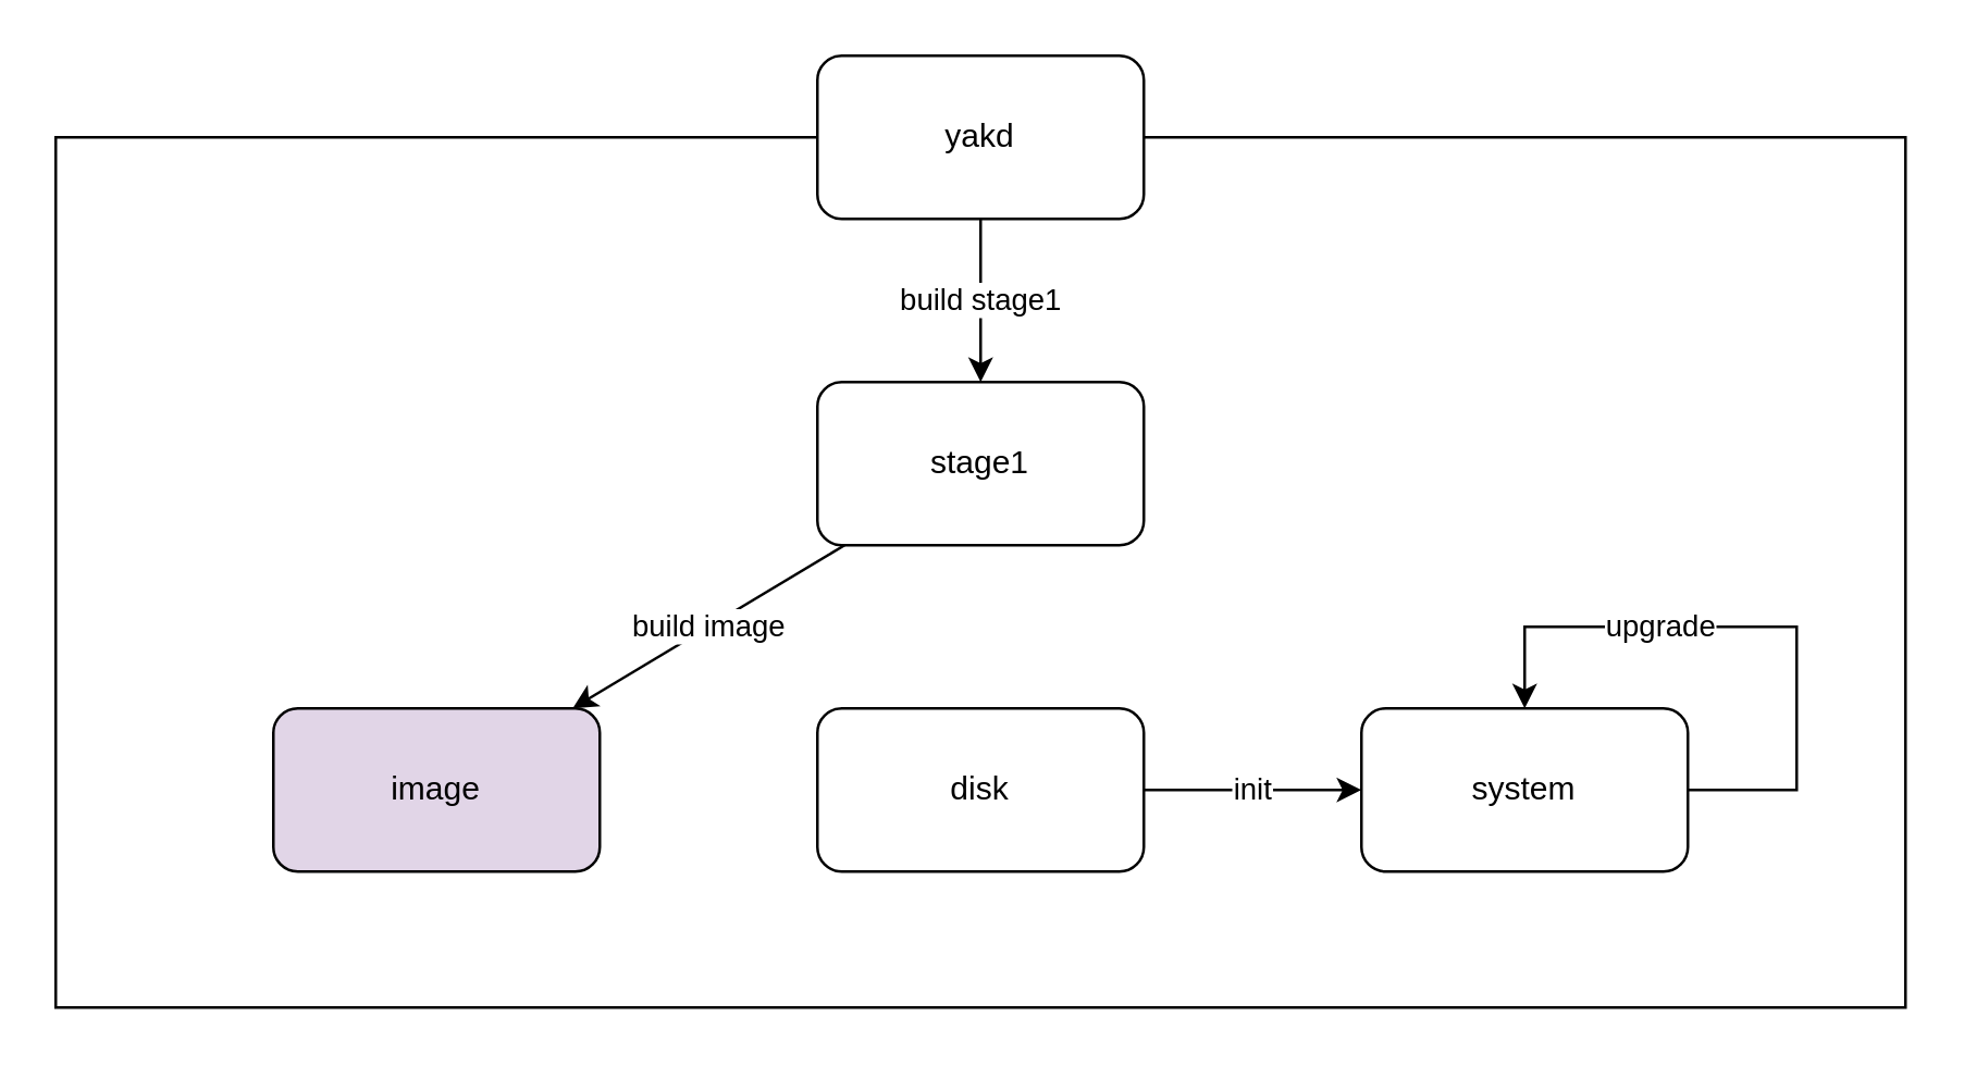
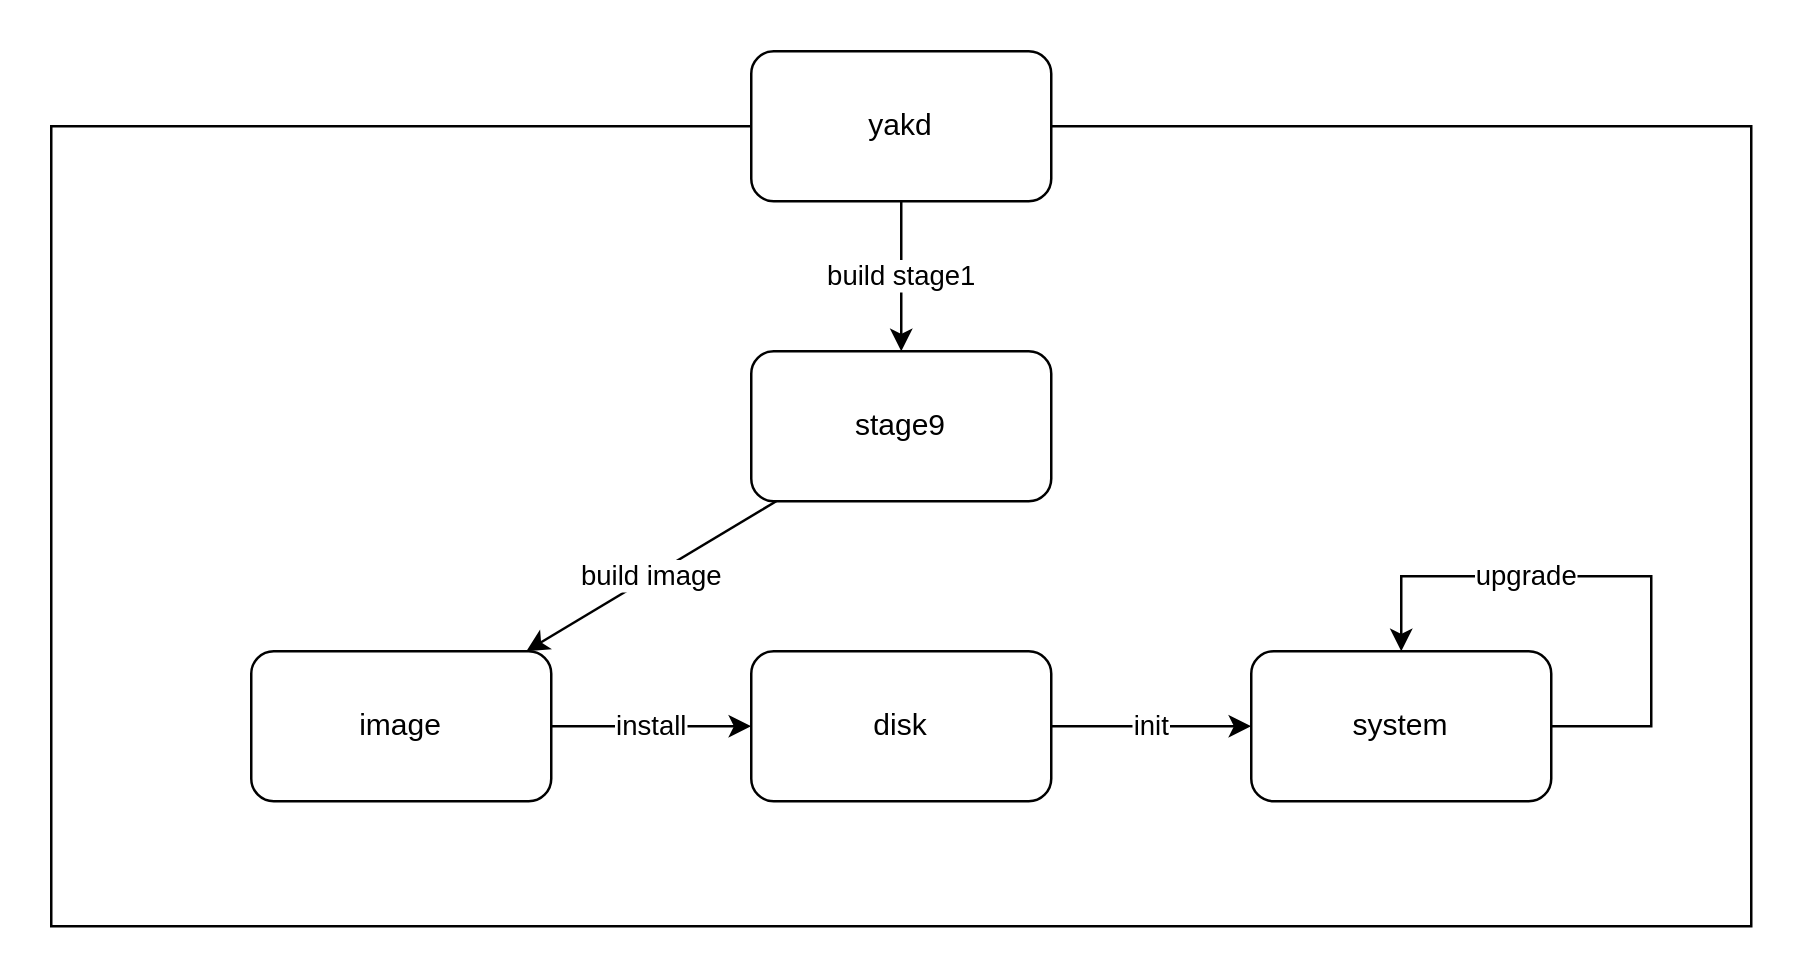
  <mxCell id="0" />
  <mxCell id="1" parent="0" />
  <mxCell id="2" value="" style="rounded=0;whiteSpace=wrap;html=1;" vertex="1" parent="1"><mxGeometry x="20" y="50" width="680" height="320" as="geometry" /></mxCell>
  <mxCell id="3" value="build image" style="rounded=0;orthogonalLoop=1;jettySize=auto;html=1;" parent="1" source="4" target="6" edge="1"><mxGeometry relative="1" as="geometry" /></mxCell>
- <mxCell id="4" value="stage1" style="rounded=1;whiteSpace=wrap;html=1;" parent="1" vertex="1"><mxGeometry x="300" y="140" width="120" height="60" as="geometry" /></mxCell>
- <mxCell id="6" value="image" style="rounded=1;whiteSpace=wrap;html=1;fillColor=#e1d5e7;" parent="1" vertex="1"><mxGeometry x="100" y="260" width="120" height="60" as="geometry" /></mxCell>
+ <mxCell id="4" value="stage9" style="rounded=1;whiteSpace=wrap;html=1;" parent="1" vertex="1"><mxGeometry x="300" y="140" width="120" height="60" as="geometry" /></mxCell>
+ <mxCell id="5" value="install" style="edgeStyle=orthogonalEdgeStyle;rounded=0;orthogonalLoop=1;jettySize=auto;html=1;" parent="1" source="6" target="8" edge="1"><mxGeometry relative="1" as="geometry" /></mxCell>
+ <mxCell id="6" value="image" style="rounded=1;whiteSpace=wrap;html=1;" parent="1" vertex="1"><mxGeometry x="100" y="260" width="120" height="60" as="geometry" /></mxCell>
  <mxCell id="7" value="init" style="edgeStyle=orthogonalEdgeStyle;rounded=0;orthogonalLoop=1;jettySize=auto;html=1;" parent="1" source="8" target="9" edge="1"><mxGeometry relative="1" as="geometry" /></mxCell>
  <mxCell id="8" value="disk" style="rounded=1;whiteSpace=wrap;html=1;" parent="1" vertex="1"><mxGeometry x="300" y="260" width="120" height="60" as="geometry" /></mxCell>
  <mxCell id="9" value="system" style="rounded=1;whiteSpace=wrap;html=1;" parent="1" vertex="1"><mxGeometry x="500" y="260" width="120" height="60" as="geometry" /></mxCell>
  <mxCell id="10" value="upgrade" style="edgeStyle=orthogonalEdgeStyle;rounded=0;orthogonalLoop=1;jettySize=auto;html=1;entryX=0.5;entryY=0;entryDx=0;entryDy=0;" parent="1" source="9" target="9" edge="1"><mxGeometry x="0.304" relative="1" as="geometry"><Array as="points"><mxPoint x="660" y="290" /><mxPoint x="660" y="230" /><mxPoint x="560" y="230" /></Array><mxPoint as="offset" /></mxGeometry></mxCell>
  <mxCell id="11" value="build stage1" style="edgeStyle=orthogonalEdgeStyle;rounded=0;orthogonalLoop=1;jettySize=auto;html=1;" edge="1" parent="1" source="12" target="4"><mxGeometry relative="1" as="geometry" /></mxCell>
  <mxCell id="12" value="yakd" style="rounded=1;whiteSpace=wrap;html=1;" vertex="1" parent="1"><mxGeometry x="300" y="20" width="120" height="60" as="geometry" /></mxCell>
